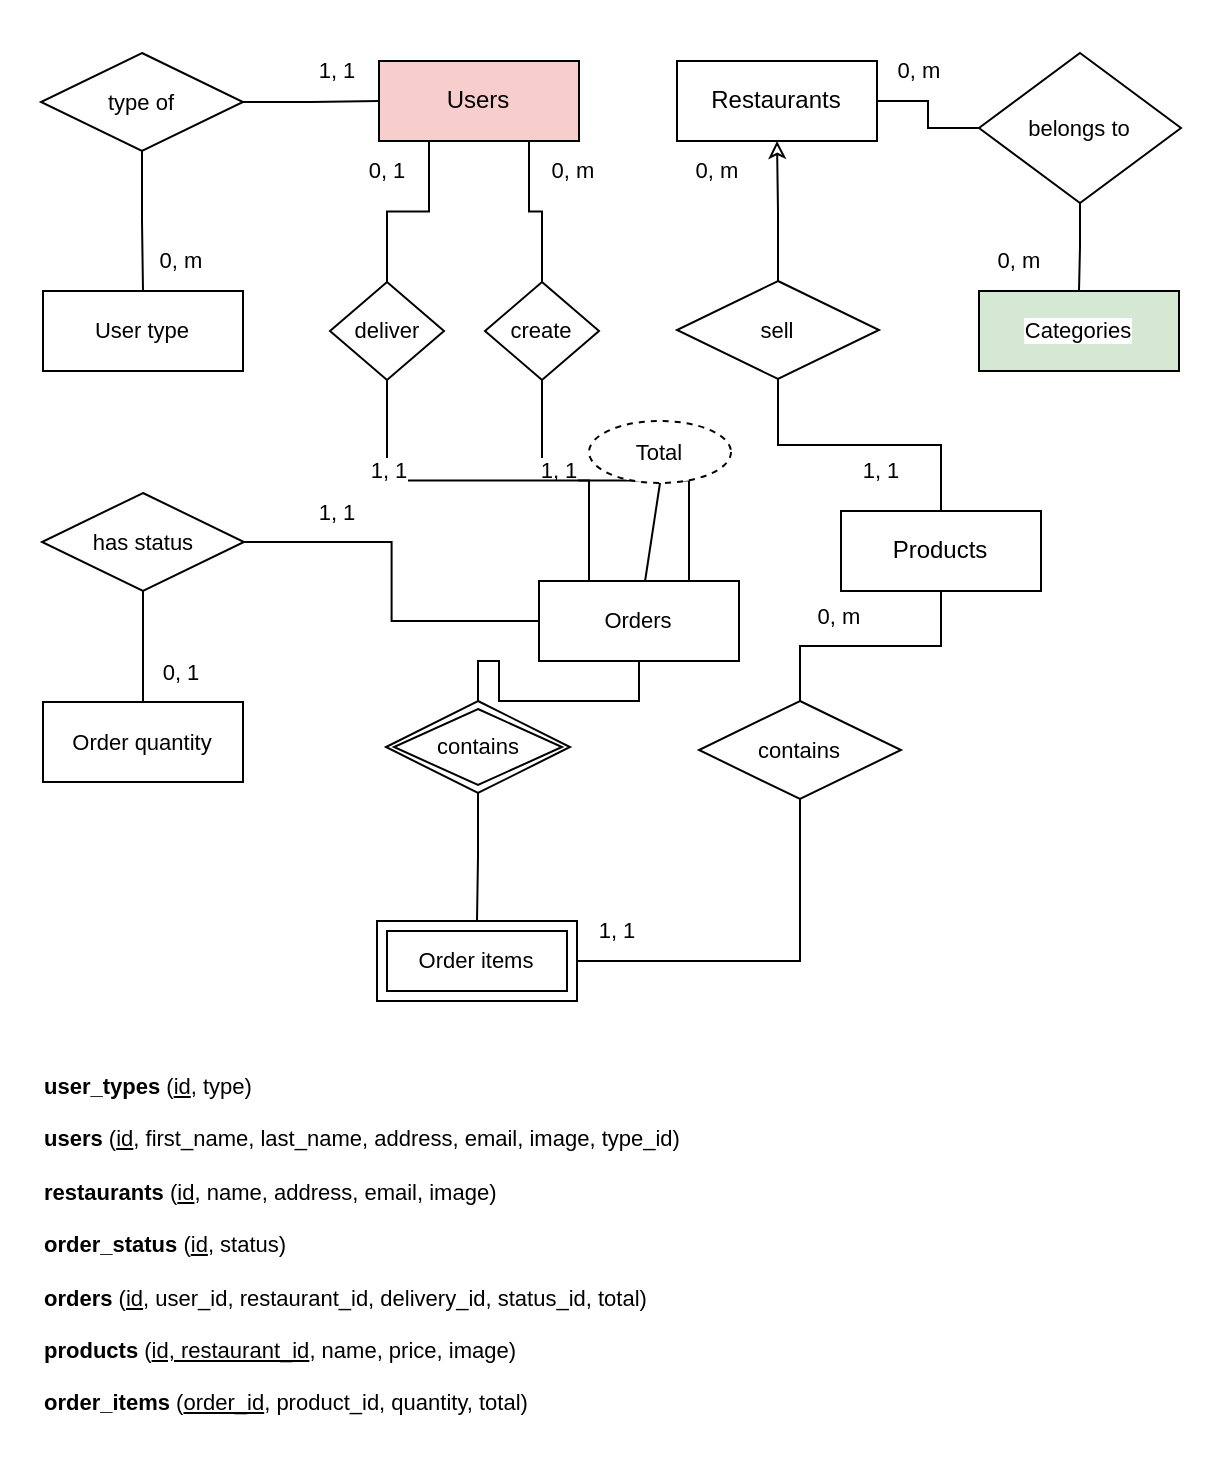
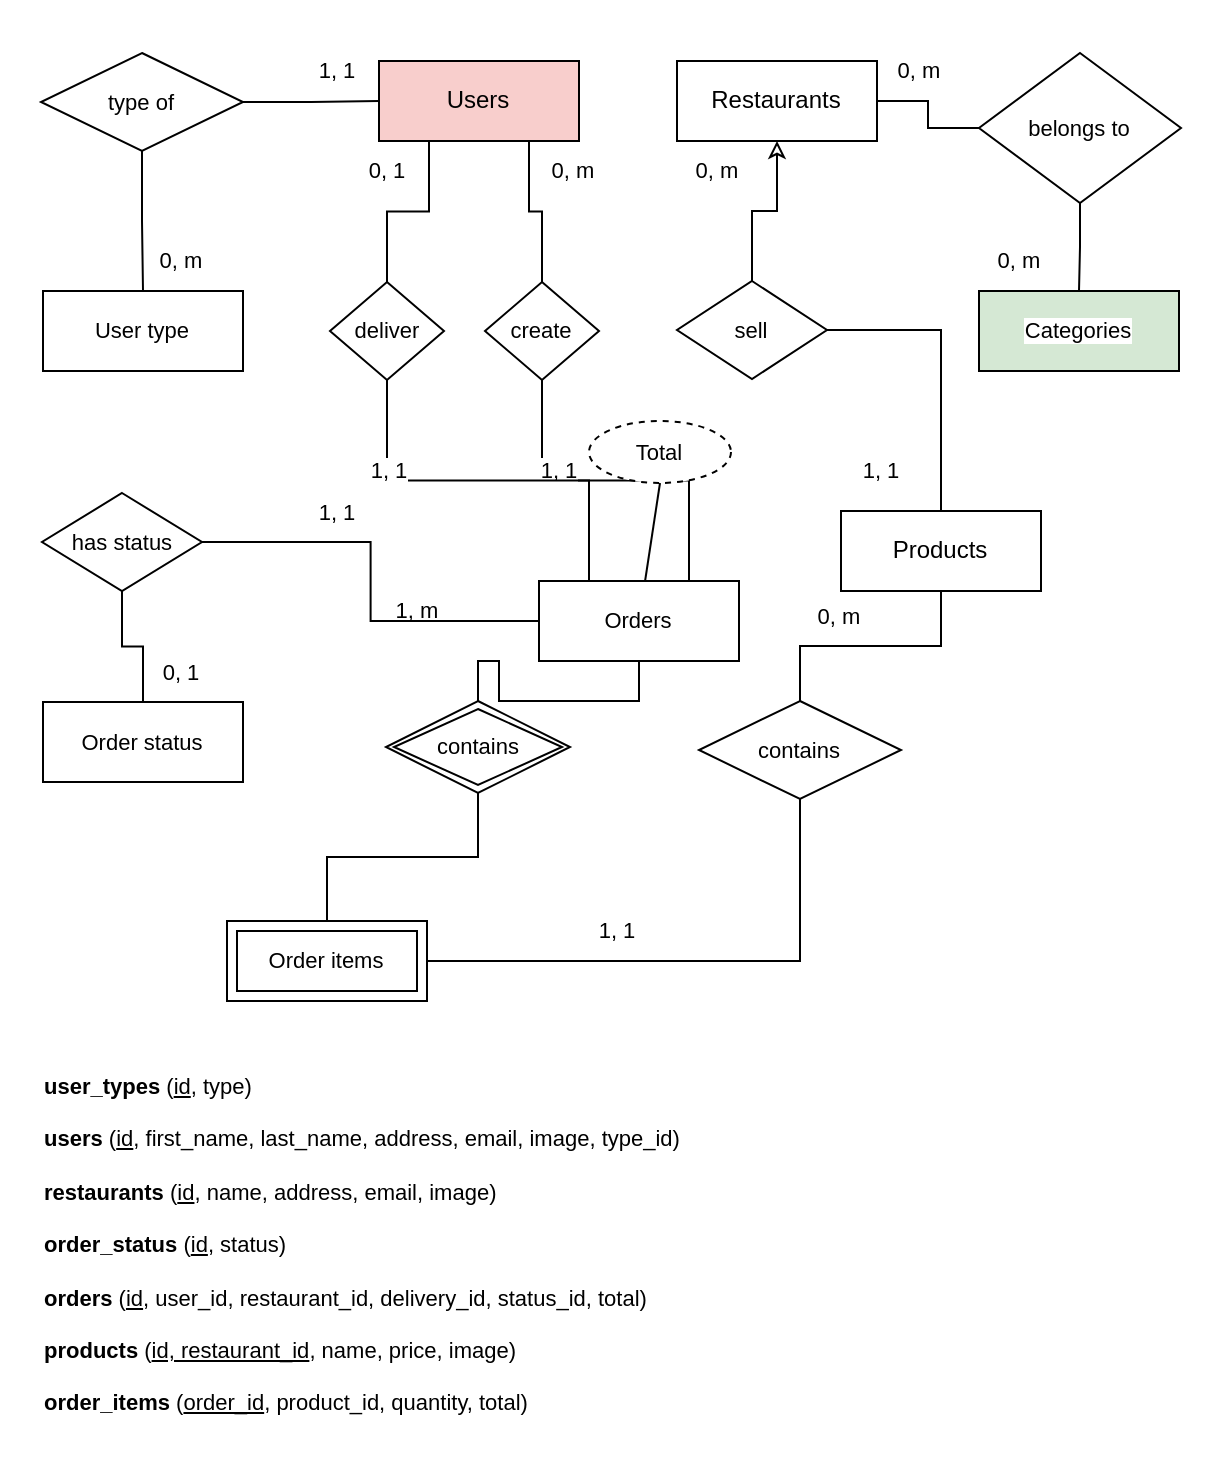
  <mxCell id="0" />
  <mxCell id="1" parent="0" />
  <mxCell id="2" value="Restaurants" style="whiteSpace=wrap;html=1;align=center;" vertex="1" parent="1"><mxGeometry x="338" y="30" width="100" height="40" as="geometry" /></mxCell>
  <mxCell id="3" value="Users" style="whiteSpace=wrap;html=1;align=center;fillColor=#f8cecc;" vertex="1" parent="1"><mxGeometry x="189" y="30" width="100" height="40" as="geometry" /></mxCell>
  <mxCell id="4" value="Products" style="whiteSpace=wrap;html=1;align=center;" vertex="1" parent="1"><mxGeometry x="420" y="255" width="100" height="40" as="geometry" /></mxCell>
  <mxCell id="5" style="edgeStyle=orthogonalEdgeStyle;rounded=0;orthogonalLoop=1;jettySize=auto;html=1;entryX=0.5;entryY=1;entryDx=0;entryDy=0;endArrow=classic;endFill=0;" edge="1" parent="1" source="7" target="2"><mxGeometry relative="1" as="geometry" /></mxCell>
  <mxCell id="6" style="edgeStyle=orthogonalEdgeStyle;shape=connector;rounded=0;orthogonalLoop=1;jettySize=auto;html=1;entryX=0.5;entryY=0;entryDx=0;entryDy=0;strokeColor=default;align=center;verticalAlign=middle;fontFamily=Helvetica;fontSize=11;fontColor=default;labelBackgroundColor=default;endArrow=none;endFill=0;" edge="1" parent="1" source="7" target="4"><mxGeometry relative="1" as="geometry" /></mxCell>
- <mxCell id="7" value="sell" style="shape=rhombus;perimeter=rhombusPerimeter;whiteSpace=wrap;html=1;align=center;fontFamily=Helvetica;fontSize=11;fontColor=default;labelBackgroundColor=default;" vertex="1" parent="1"><mxGeometry x="338" y="140" width="101" height="49" as="geometry" /></mxCell>
+ <mxCell id="7" value="sell" style="shape=rhombus;perimeter=rhombusPerimeter;whiteSpace=wrap;html=1;align=center;fontFamily=Helvetica;fontSize=11;fontColor=default;labelBackgroundColor=default;" vertex="1" parent="1"><mxGeometry x="338" y="140" width="75" height="49" as="geometry" /></mxCell>
  <mxCell id="8" style="edgeStyle=orthogonalEdgeStyle;shape=connector;rounded=0;orthogonalLoop=1;jettySize=auto;html=1;entryX=0.5;entryY=1;entryDx=0;entryDy=0;strokeColor=default;align=center;verticalAlign=middle;fontFamily=Helvetica;fontSize=11;fontColor=default;labelBackgroundColor=default;endArrow=none;endFill=0;exitX=0.75;exitY=0;exitDx=0;exitDy=0;" edge="1" parent="1" source="11" target="13"><mxGeometry relative="1" as="geometry" /></mxCell>
  <mxCell id="9" style="edgeStyle=orthogonalEdgeStyle;shape=connector;rounded=0;orthogonalLoop=1;jettySize=auto;html=1;entryX=0.5;entryY=0;entryDx=0;entryDy=0;strokeColor=default;align=center;verticalAlign=middle;fontFamily=Helvetica;fontSize=11;fontColor=default;labelBackgroundColor=default;endArrow=none;endFill=0;" edge="1" parent="1" source="11" target="15"><mxGeometry relative="1" as="geometry" /></mxCell>
  <mxCell id="10" style="shape=connector;rounded=0;orthogonalLoop=1;jettySize=auto;html=1;entryX=0.5;entryY=1;entryDx=0;entryDy=0;strokeColor=default;align=center;verticalAlign=middle;fontFamily=Helvetica;fontSize=11;fontColor=default;labelBackgroundColor=default;endArrow=none;endFill=0;" edge="1" parent="1" source="11" target="20"><mxGeometry relative="1" as="geometry" /></mxCell>
  <mxCell id="11" value="Orders" style="whiteSpace=wrap;html=1;align=center;fontFamily=Helvetica;fontSize=11;fontColor=default;labelBackgroundColor=default;" vertex="1" parent="1"><mxGeometry x="269" y="290" width="100" height="40" as="geometry" /></mxCell>
  <mxCell id="12" style="edgeStyle=orthogonalEdgeStyle;shape=connector;rounded=0;orthogonalLoop=1;jettySize=auto;html=1;entryX=0.75;entryY=1;entryDx=0;entryDy=0;strokeColor=default;align=center;verticalAlign=middle;fontFamily=Helvetica;fontSize=11;fontColor=default;labelBackgroundColor=default;endArrow=none;endFill=0;" edge="1" parent="1" source="13" target="3"><mxGeometry relative="1" as="geometry" /></mxCell>
  <mxCell id="13" value="create" style="shape=rhombus;perimeter=rhombusPerimeter;whiteSpace=wrap;html=1;align=center;fontFamily=Helvetica;fontSize=11;fontColor=default;labelBackgroundColor=default;" vertex="1" parent="1"><mxGeometry x="242" y="140.5" width="57" height="49" as="geometry" /></mxCell>
  <mxCell id="14" style="edgeStyle=orthogonalEdgeStyle;shape=connector;rounded=0;orthogonalLoop=1;jettySize=auto;html=1;entryX=0.5;entryY=0;entryDx=0;entryDy=0;strokeColor=default;align=center;verticalAlign=middle;fontFamily=Helvetica;fontSize=11;fontColor=default;labelBackgroundColor=default;endArrow=none;endFill=0;" edge="1" parent="1" source="15" target="16"><mxGeometry relative="1" as="geometry"><mxPoint x="239" y="470" as="targetPoint" /></mxGeometry></mxCell>
  <mxCell id="15" value="contains" style="shape=rhombus;double=1;perimeter=rhombusPerimeter;whiteSpace=wrap;html=1;align=center;fontFamily=Helvetica;fontSize=11;fontColor=default;labelBackgroundColor=default;" vertex="1" parent="1"><mxGeometry x="192.5" y="350" width="92" height="46" as="geometry" /></mxCell>
- <mxCell id="16" value="Order items" style="shape=ext;margin=3;double=1;whiteSpace=wrap;html=1;align=center;fontFamily=Helvetica;fontSize=11;fontColor=default;labelBackgroundColor=default;" vertex="1" parent="1"><mxGeometry x="188" y="460" width="100" height="40" as="geometry" /></mxCell>
+ <mxCell id="16" value="Order items" style="shape=ext;margin=3;double=1;whiteSpace=wrap;html=1;align=center;fontFamily=Helvetica;fontSize=11;fontColor=default;labelBackgroundColor=default;" vertex="1" parent="1"><mxGeometry x="113" y="460" width="100" height="40" as="geometry" /></mxCell>
  <mxCell id="17" style="edgeStyle=orthogonalEdgeStyle;shape=connector;rounded=0;orthogonalLoop=1;jettySize=auto;html=1;entryX=0.5;entryY=1;entryDx=0;entryDy=0;strokeColor=default;align=center;verticalAlign=middle;fontFamily=Helvetica;fontSize=11;fontColor=default;labelBackgroundColor=default;endArrow=none;endFill=0;exitX=0.5;exitY=0;exitDx=0;exitDy=0;" edge="1" parent="1" source="19" target="4"><mxGeometry relative="1" as="geometry" /></mxCell>
  <mxCell id="18" style="edgeStyle=orthogonalEdgeStyle;shape=connector;rounded=0;orthogonalLoop=1;jettySize=auto;html=1;entryX=1;entryY=0.5;entryDx=0;entryDy=0;strokeColor=default;align=center;verticalAlign=middle;fontFamily=Helvetica;fontSize=11;fontColor=default;labelBackgroundColor=default;endArrow=none;endFill=0;exitX=0.5;exitY=1;exitDx=0;exitDy=0;" edge="1" parent="1" source="19" target="16"><mxGeometry relative="1" as="geometry" /></mxCell>
  <mxCell id="19" value="contains" style="shape=rhombus;perimeter=rhombusPerimeter;whiteSpace=wrap;html=1;align=center;fontFamily=Helvetica;fontSize=11;fontColor=default;labelBackgroundColor=default;" vertex="1" parent="1"><mxGeometry x="349" y="350" width="101" height="49" as="geometry" /></mxCell>
  <mxCell id="20" value="Total" style="ellipse;whiteSpace=wrap;html=1;align=center;dashed=1;fontFamily=Helvetica;fontSize=11;fontColor=default;labelBackgroundColor=default;" vertex="1" parent="1"><mxGeometry x="294" y="210" width="71" height="31" as="geometry" /></mxCell>
  <mxCell id="21" value="User type" style="whiteSpace=wrap;html=1;align=center;fontFamily=Helvetica;fontSize=11;fontColor=default;labelBackgroundColor=default;" vertex="1" parent="1"><mxGeometry x="21" y="145" width="100" height="40" as="geometry" /></mxCell>
  <mxCell id="22" style="edgeStyle=orthogonalEdgeStyle;shape=connector;rounded=0;orthogonalLoop=1;jettySize=auto;html=1;entryX=0.5;entryY=0;entryDx=0;entryDy=0;strokeColor=default;align=center;verticalAlign=middle;fontFamily=Helvetica;fontSize=11;fontColor=default;labelBackgroundColor=default;endArrow=none;endFill=0;" edge="1" parent="1" source="24" target="21"><mxGeometry relative="1" as="geometry" /></mxCell>
  <mxCell id="23" style="edgeStyle=orthogonalEdgeStyle;shape=connector;rounded=0;orthogonalLoop=1;jettySize=auto;html=1;entryX=0;entryY=0.5;entryDx=0;entryDy=0;strokeColor=default;align=center;verticalAlign=middle;fontFamily=Helvetica;fontSize=11;fontColor=default;labelBackgroundColor=default;endArrow=none;endFill=0;" edge="1" parent="1" source="24" target="3"><mxGeometry relative="1" as="geometry" /></mxCell>
  <mxCell id="24" value="type of" style="shape=rhombus;perimeter=rhombusPerimeter;whiteSpace=wrap;html=1;align=center;fontFamily=Helvetica;fontSize=11;fontColor=default;labelBackgroundColor=default;" vertex="1" parent="1"><mxGeometry x="20" y="26" width="101" height="49" as="geometry" /></mxCell>
  <mxCell id="25" value="1, 1" style="text;html=1;align=center;verticalAlign=middle;resizable=0;points=[];autosize=1;strokeColor=none;fillColor=none;fontFamily=Helvetica;fontSize=11;fontColor=default;labelBackgroundColor=default;" vertex="1" parent="1"><mxGeometry x="148" y="20" width="40" height="30" as="geometry" /></mxCell>
  <mxCell id="26" value="0, m" style="text;html=1;align=center;verticalAlign=middle;resizable=0;points=[];autosize=1;strokeColor=none;fillColor=none;fontFamily=Helvetica;fontSize=11;fontColor=default;labelBackgroundColor=default;" vertex="1" parent="1"><mxGeometry x="70" y="115" width="40" height="30" as="geometry" /></mxCell>
  <mxCell id="27" value="0, m" style="text;html=1;align=center;verticalAlign=middle;resizable=0;points=[];autosize=1;strokeColor=none;fillColor=none;fontFamily=Helvetica;fontSize=11;fontColor=default;labelBackgroundColor=default;" vertex="1" parent="1"><mxGeometry x="266" y="70" width="40" height="30" as="geometry" /></mxCell>
  <mxCell id="28" value="1, 1" style="text;html=1;align=center;verticalAlign=middle;resizable=0;points=[];autosize=1;strokeColor=none;fillColor=none;fontFamily=Helvetica;fontSize=11;fontColor=default;labelBackgroundColor=default;" vertex="1" parent="1"><mxGeometry x="259" y="220" width="40" height="30" as="geometry" /></mxCell>
+ <mxCell id="29" value="1, m" style="text;html=1;align=center;verticalAlign=middle;resizable=0;points=[];autosize=1;strokeColor=none;fillColor=none;fontFamily=Helvetica;fontSize=11;fontColor=default;labelBackgroundColor=default;" vertex="1" parent="1"><mxGeometry x="188" y="290" width="40" height="30" as="geometry" /></mxCell>
  <mxCell id="30" value="1, 1" style="text;html=1;align=center;verticalAlign=middle;resizable=0;points=[];autosize=1;strokeColor=none;fillColor=none;fontFamily=Helvetica;fontSize=11;fontColor=default;labelBackgroundColor=default;" vertex="1" parent="1"><mxGeometry x="288" y="450" width="40" height="30" as="geometry" /></mxCell>
  <mxCell id="31" value="0, m" style="text;html=1;align=center;verticalAlign=middle;resizable=0;points=[];autosize=1;strokeColor=none;fillColor=none;fontFamily=Helvetica;fontSize=11;fontColor=default;labelBackgroundColor=default;" vertex="1" parent="1"><mxGeometry x="399" y="293" width="40" height="30" as="geometry" /></mxCell>
  <mxCell id="32" value="1, 1" style="text;html=1;align=center;verticalAlign=middle;resizable=0;points=[];autosize=1;strokeColor=none;fillColor=none;fontFamily=Helvetica;fontSize=11;fontColor=default;labelBackgroundColor=default;" vertex="1" parent="1"><mxGeometry x="420" y="220" width="40" height="30" as="geometry" /></mxCell>
  <mxCell id="33" value="0, m" style="text;html=1;align=center;verticalAlign=middle;resizable=0;points=[];autosize=1;strokeColor=none;fillColor=none;fontFamily=Helvetica;fontSize=11;fontColor=default;labelBackgroundColor=default;" vertex="1" parent="1"><mxGeometry x="338" y="70" width="40" height="30" as="geometry" /></mxCell>
  <mxCell id="34" value="&lt;div&gt;&lt;b&gt;user_types&lt;/b&gt; (&lt;u&gt;id&lt;/u&gt;, type)&lt;br&gt;&lt;/div&gt;&lt;div&gt;&lt;br&gt;&lt;/div&gt;&lt;b&gt;users&lt;/b&gt; (&lt;u&gt;id&lt;/u&gt;, first_name, last_name, address, email, image, type_id)&lt;div&gt;&lt;br&gt;&lt;/div&gt;&lt;div&gt;&lt;b&gt;restaurants&lt;/b&gt; (&lt;u&gt;id&lt;/u&gt;, name, address, email, image)&lt;/div&gt;&lt;div&gt;&lt;br&gt;&lt;/div&gt;&lt;div&gt;&lt;b&gt;order_status&lt;/b&gt; (&lt;u&gt;id&lt;/u&gt;, status)&lt;/div&gt;&lt;div&gt;&lt;br&gt;&lt;/div&gt;&lt;div&gt;&lt;b&gt;orders&lt;/b&gt; (&lt;u&gt;id&lt;/u&gt;, user_id, restaurant_id, delivery_id, status_id, total)&lt;/div&gt;&lt;div&gt;&lt;br&gt;&lt;/div&gt;&lt;div&gt;&lt;b&gt;products&lt;/b&gt; (&lt;u&gt;id, restaurant_id&lt;/u&gt;, name, price, image)&lt;/div&gt;&lt;div&gt;&lt;br&gt;&lt;/div&gt;&lt;div&gt;&lt;b&gt;order_items&lt;/b&gt; (&lt;u&gt;order_id&lt;/u&gt;, product_id, quantity, total)&lt;/div&gt;" style="text;html=1;align=left;verticalAlign=top;whiteSpace=wrap;rounded=0;fontFamily=Helvetica;fontSize=11;fontColor=default;labelBackgroundColor=default;" vertex="1" parent="1"><mxGeometry x="20" y="530" width="339" height="190" as="geometry" /></mxCell>
  <mxCell id="35" style="edgeStyle=orthogonalEdgeStyle;shape=connector;rounded=0;orthogonalLoop=1;jettySize=auto;html=1;entryX=0.5;entryY=0;entryDx=0;entryDy=0;strokeColor=default;align=center;verticalAlign=middle;fontFamily=Helvetica;fontSize=11;fontColor=default;labelBackgroundColor=default;endArrow=none;endFill=0;" edge="1" parent="1" source="37" target="38"><mxGeometry relative="1" as="geometry" /></mxCell>
  <mxCell id="36" style="edgeStyle=orthogonalEdgeStyle;shape=connector;rounded=0;orthogonalLoop=1;jettySize=auto;html=1;entryX=1;entryY=0.5;entryDx=0;entryDy=0;strokeColor=default;align=center;verticalAlign=middle;fontFamily=Helvetica;fontSize=11;fontColor=default;labelBackgroundColor=default;endArrow=none;endFill=0;" edge="1" parent="1" source="37" target="2"><mxGeometry relative="1" as="geometry" /></mxCell>
  <mxCell id="37" value="belongs to" style="shape=rhombus;perimeter=rhombusPerimeter;whiteSpace=wrap;html=1;align=center;fontFamily=Helvetica;fontSize=11;fontColor=default;labelBackgroundColor=default;" vertex="1" parent="1"><mxGeometry x="489" y="26" width="101" height="75" as="geometry" /></mxCell>
  <mxCell id="38" value="Categories" style="whiteSpace=wrap;html=1;align=center;fontFamily=Helvetica;fontSize=11;fontColor=default;labelBackgroundColor=default;fillColor=#d5e8d4;" vertex="1" parent="1"><mxGeometry x="489" y="145" width="100" height="40" as="geometry" /></mxCell>
  <mxCell id="39" value="0, m" style="text;html=1;align=center;verticalAlign=middle;resizable=0;points=[];autosize=1;strokeColor=none;fillColor=none;fontFamily=Helvetica;fontSize=11;fontColor=default;labelBackgroundColor=default;" vertex="1" parent="1"><mxGeometry x="439" y="20" width="40" height="30" as="geometry" /></mxCell>
  <mxCell id="40" value="0, m" style="text;html=1;align=center;verticalAlign=middle;resizable=0;points=[];autosize=1;strokeColor=none;fillColor=none;fontFamily=Helvetica;fontSize=11;fontColor=default;labelBackgroundColor=default;" vertex="1" parent="1"><mxGeometry x="489" y="114.5" width="40" height="30" as="geometry" /></mxCell>
  <mxCell id="41" style="edgeStyle=orthogonalEdgeStyle;shape=connector;rounded=0;orthogonalLoop=1;jettySize=auto;html=1;entryX=0.5;entryY=1;entryDx=0;entryDy=0;strokeColor=default;align=center;verticalAlign=middle;fontFamily=Helvetica;fontSize=11;fontColor=default;labelBackgroundColor=default;endArrow=none;endFill=0;exitX=0.25;exitY=0;exitDx=0;exitDy=0;" edge="1" parent="1" target="43" source="11"><mxGeometry relative="1" as="geometry"><mxPoint x="179" y="250" as="sourcePoint" /></mxGeometry></mxCell>
  <mxCell id="42" style="edgeStyle=orthogonalEdgeStyle;shape=connector;rounded=0;orthogonalLoop=1;jettySize=auto;html=1;entryX=0.25;entryY=1;entryDx=0;entryDy=0;strokeColor=default;align=center;verticalAlign=middle;fontFamily=Helvetica;fontSize=11;fontColor=default;labelBackgroundColor=default;endArrow=none;endFill=0;" edge="1" parent="1" source="43" target="3"><mxGeometry relative="1" as="geometry"><mxPoint x="178.5" y="70" as="targetPoint" /></mxGeometry></mxCell>
  <mxCell id="43" value="deliver" style="shape=rhombus;perimeter=rhombusPerimeter;whiteSpace=wrap;html=1;align=center;fontFamily=Helvetica;fontSize=11;fontColor=default;labelBackgroundColor=default;" vertex="1" parent="1"><mxGeometry x="164.5" y="140.5" width="57" height="49" as="geometry" /></mxCell>
  <mxCell id="44" value="1, 1" style="text;html=1;align=center;verticalAlign=middle;resizable=0;points=[];autosize=1;strokeColor=none;fillColor=none;fontFamily=Helvetica;fontSize=11;fontColor=default;labelBackgroundColor=default;" vertex="1" parent="1"><mxGeometry x="173.5" y="220" width="40" height="30" as="geometry" /></mxCell>
  <mxCell id="45" value="0, 1" style="text;html=1;align=center;verticalAlign=middle;resizable=0;points=[];autosize=1;strokeColor=none;fillColor=none;fontFamily=Helvetica;fontSize=11;fontColor=default;labelBackgroundColor=default;" vertex="1" parent="1"><mxGeometry x="172.5" y="70" width="40" height="30" as="geometry" /></mxCell>
  <mxCell id="46" style="edgeStyle=orthogonalEdgeStyle;shape=connector;rounded=0;orthogonalLoop=1;jettySize=auto;html=1;entryX=0.5;entryY=1;entryDx=0;entryDy=0;strokeColor=default;align=center;verticalAlign=middle;fontFamily=Helvetica;fontSize=11;fontColor=default;labelBackgroundColor=default;endArrow=none;endFill=0;" edge="1" parent="1" source="47" target="49"><mxGeometry relative="1" as="geometry" /></mxCell>
- <mxCell id="47" value="Order quantity" style="whiteSpace=wrap;html=1;align=center;fontFamily=Helvetica;fontSize=11;fontColor=default;labelBackgroundColor=default;" vertex="1" parent="1"><mxGeometry x="21" y="350.5" width="100" height="40" as="geometry" /></mxCell>
+ <mxCell id="47" value="Order status" style="whiteSpace=wrap;html=1;align=center;fontFamily=Helvetica;fontSize=11;fontColor=default;labelBackgroundColor=default;" vertex="1" parent="1"><mxGeometry x="21" y="350.5" width="100" height="40" as="geometry" /></mxCell>
  <mxCell id="48" style="edgeStyle=orthogonalEdgeStyle;shape=connector;rounded=0;orthogonalLoop=1;jettySize=auto;html=1;entryX=0;entryY=0.5;entryDx=0;entryDy=0;strokeColor=default;align=center;verticalAlign=middle;fontFamily=Helvetica;fontSize=11;fontColor=default;labelBackgroundColor=default;endArrow=none;endFill=0;" edge="1" parent="1" source="49" target="11"><mxGeometry relative="1" as="geometry" /></mxCell>
- <mxCell id="49" value="has status" style="shape=rhombus;perimeter=rhombusPerimeter;whiteSpace=wrap;html=1;align=center;fontFamily=Helvetica;fontSize=11;fontColor=default;labelBackgroundColor=default;" vertex="1" parent="1"><mxGeometry x="20.5" y="246" width="101" height="49" as="geometry" /></mxCell>
+ <mxCell id="49" value="has status" style="shape=rhombus;perimeter=rhombusPerimeter;whiteSpace=wrap;html=1;align=center;fontFamily=Helvetica;fontSize=11;fontColor=default;labelBackgroundColor=default;" vertex="1" parent="1"><mxGeometry x="20.5" y="246" width="80" height="49" as="geometry" /></mxCell>
  <mxCell id="50" value="1, 1" style="text;html=1;align=center;verticalAlign=middle;resizable=0;points=[];autosize=1;strokeColor=none;fillColor=none;fontFamily=Helvetica;fontSize=11;fontColor=default;labelBackgroundColor=default;" vertex="1" parent="1"><mxGeometry x="148" y="241" width="40" height="30" as="geometry" /></mxCell>
  <mxCell id="51" value="0, 1" style="text;html=1;align=center;verticalAlign=middle;resizable=0;points=[];autosize=1;strokeColor=none;fillColor=none;fontFamily=Helvetica;fontSize=11;fontColor=default;labelBackgroundColor=default;" vertex="1" parent="1"><mxGeometry x="70" y="320.5" width="40" height="30" as="geometry" /></mxCell>
